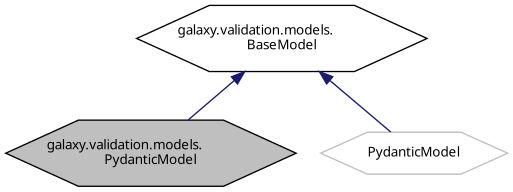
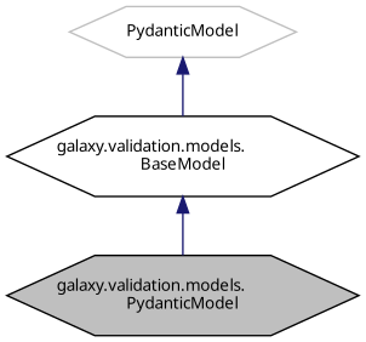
  digraph {
    fontname="Noto Sans"
    node [color=black fillcolor=white fontname="Noto Sans" fontsize=10 shape=hexagon style=filled]
    edge [color=midnightblue dir=back fontname="Noto Sans" fontsize=10 labelfontname=Helvetica labelfontsize=10 style=solid]
    n1 [fillcolor=grey75 fontcolor=black height=0.2 label="galaxy.validation.models.\lPydanticModel" width=0.4]
    n2 [height=0.2 label="galaxy.validation.models.\lBaseModel" width=0.4]
    n3 [color=grey75 height=0.2 label=PydanticModel width=0.4]
    n2 -> n1
-   n2 -> n3
+   n3 -> n2
  }
